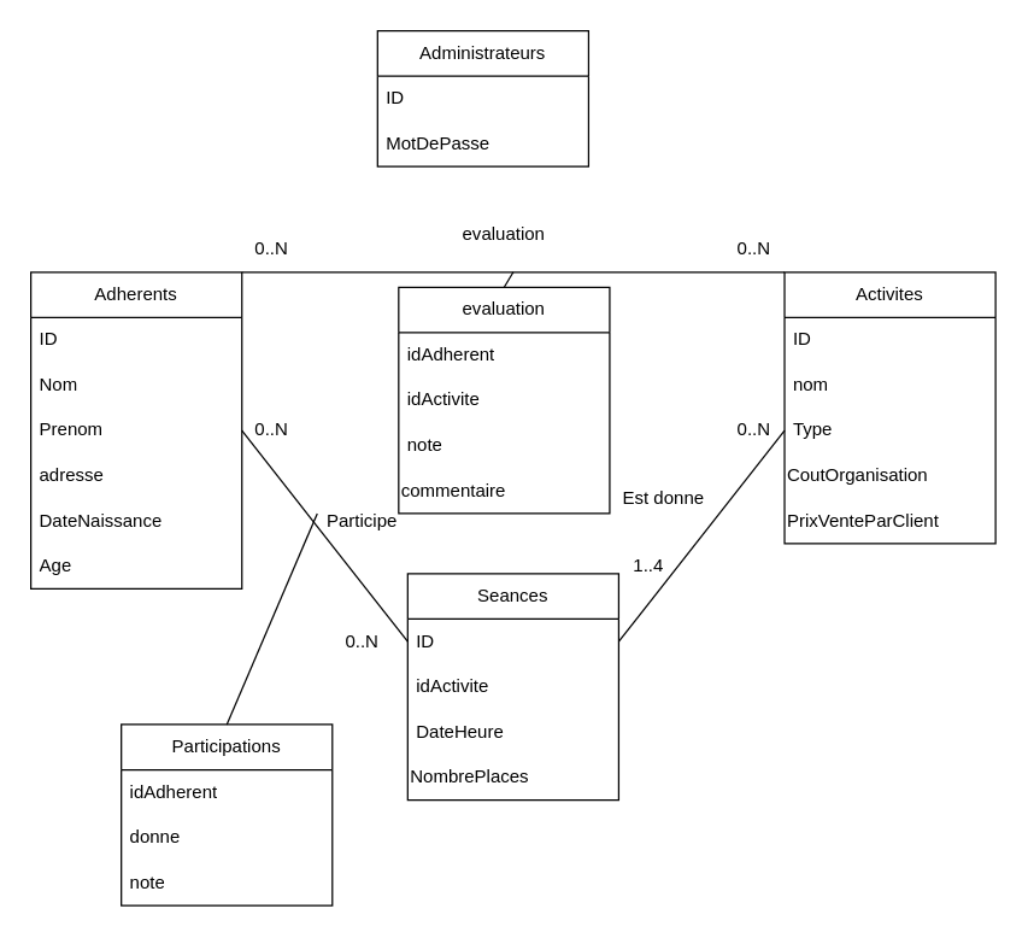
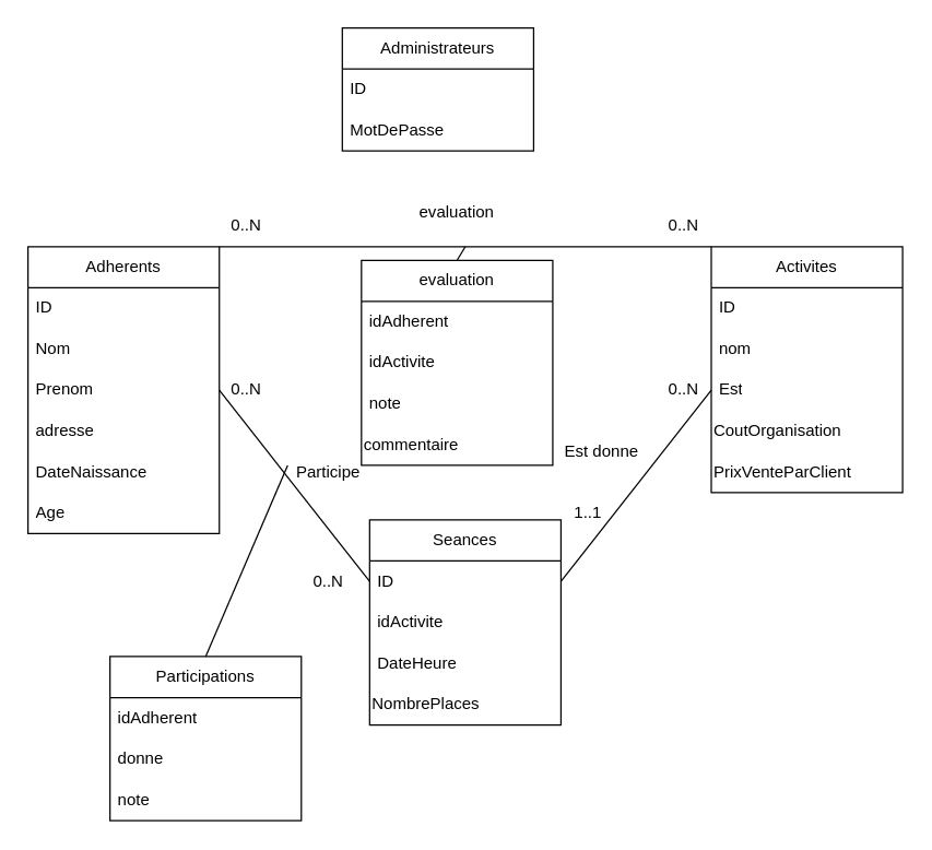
  <mxCell id="0" />
  <mxCell id="1" parent="0" />
  <mxCell id="2" value="Adherents" style="swimlane;fontStyle=0;childLayout=stackLayout;horizontal=1;startSize=30;horizontalStack=0;resizeParent=1;resizeParentMax=0;resizeLast=0;collapsible=1;marginBottom=0;whiteSpace=wrap;html=1;" vertex="1" parent="1"><mxGeometry x="20" y="180" width="140" height="210" as="geometry" /></mxCell>
  <mxCell id="3" value="ID" style="text;strokeColor=none;fillColor=none;align=left;verticalAlign=middle;spacingLeft=4;spacingRight=4;overflow=hidden;points=[[0,0.5],[1,0.5]];portConstraint=eastwest;rotatable=0;whiteSpace=wrap;html=1;" vertex="1" parent="2"><mxGeometry y="30" width="140" height="30" as="geometry" /></mxCell>
  <mxCell id="4" value="Nom" style="text;strokeColor=none;fillColor=none;align=left;verticalAlign=middle;spacingLeft=4;spacingRight=4;overflow=hidden;points=[[0,0.5],[1,0.5]];portConstraint=eastwest;rotatable=0;whiteSpace=wrap;html=1;" vertex="1" parent="2"><mxGeometry y="60" width="140" height="30" as="geometry" /></mxCell>
  <mxCell id="5" value="Prenom" style="text;strokeColor=none;fillColor=none;align=left;verticalAlign=middle;spacingLeft=4;spacingRight=4;overflow=hidden;points=[[0,0.5],[1,0.5]];portConstraint=eastwest;rotatable=0;whiteSpace=wrap;html=1;" vertex="1" parent="2"><mxGeometry y="90" width="140" height="30" as="geometry" /></mxCell>
  <mxCell id="6" value="adresse" style="text;strokeColor=none;fillColor=none;align=left;verticalAlign=middle;spacingLeft=4;spacingRight=4;overflow=hidden;points=[[0,0.5],[1,0.5]];portConstraint=eastwest;rotatable=0;whiteSpace=wrap;html=1;" vertex="1" parent="2"><mxGeometry y="120" width="140" height="30" as="geometry" /></mxCell>
  <mxCell id="7" value="DateNaissance" style="text;strokeColor=none;fillColor=none;align=left;verticalAlign=middle;spacingLeft=4;spacingRight=4;overflow=hidden;points=[[0,0.5],[1,0.5]];portConstraint=eastwest;rotatable=0;whiteSpace=wrap;html=1;" vertex="1" parent="2"><mxGeometry y="150" width="140" height="30" as="geometry" /></mxCell>
  <mxCell id="8" value="Age" style="text;strokeColor=none;fillColor=none;align=left;verticalAlign=middle;spacingLeft=4;spacingRight=4;overflow=hidden;points=[[0,0.5],[1,0.5]];portConstraint=eastwest;rotatable=0;whiteSpace=wrap;html=1;" vertex="1" parent="2"><mxGeometry y="180" width="140" height="30" as="geometry" /></mxCell>
  <mxCell id="9" value="Activites" style="swimlane;fontStyle=0;childLayout=stackLayout;horizontal=1;startSize=30;horizontalStack=0;resizeParent=1;resizeParentMax=0;resizeLast=0;collapsible=1;marginBottom=0;whiteSpace=wrap;html=1;" vertex="1" parent="1"><mxGeometry x="520" y="180" width="140" height="180" as="geometry" /></mxCell>
  <mxCell id="10" value="ID" style="text;strokeColor=none;fillColor=none;align=left;verticalAlign=middle;spacingLeft=4;spacingRight=4;overflow=hidden;points=[[0,0.5],[1,0.5]];portConstraint=eastwest;rotatable=0;whiteSpace=wrap;html=1;" vertex="1" parent="9"><mxGeometry y="30" width="140" height="30" as="geometry" /></mxCell>
  <mxCell id="11" value="nom" style="text;strokeColor=none;fillColor=none;align=left;verticalAlign=middle;spacingLeft=4;spacingRight=4;overflow=hidden;points=[[0,0.5],[1,0.5]];portConstraint=eastwest;rotatable=0;whiteSpace=wrap;html=1;" vertex="1" parent="9"><mxGeometry y="60" width="140" height="30" as="geometry" /></mxCell>
- <mxCell id="12" value="Type" style="text;strokeColor=none;fillColor=none;align=left;verticalAlign=middle;spacingLeft=4;spacingRight=4;overflow=hidden;points=[[0,0.5],[1,0.5]];portConstraint=eastwest;rotatable=0;whiteSpace=wrap;html=1;" vertex="1" parent="9"><mxGeometry y="90" width="140" height="30" as="geometry" /></mxCell>
+ <mxCell id="12" value="Est" style="text;strokeColor=none;fillColor=none;align=left;verticalAlign=middle;spacingLeft=4;spacingRight=4;overflow=hidden;points=[[0,0.5],[1,0.5]];portConstraint=eastwest;rotatable=0;whiteSpace=wrap;html=1;" vertex="1" parent="9"><mxGeometry y="90" width="140" height="30" as="geometry" /></mxCell>
  <mxCell id="13" value="CoutOrganisation" style="text;html=1;align=left;verticalAlign=middle;whiteSpace=wrap;rounded=0;" vertex="1" parent="9"><mxGeometry y="120" width="140" height="30" as="geometry" /></mxCell>
  <mxCell id="14" value="PrixVenteParClient" style="text;html=1;align=left;verticalAlign=middle;whiteSpace=wrap;rounded=0;" vertex="1" parent="9"><mxGeometry y="150" width="140" height="30" as="geometry" /></mxCell>
  <mxCell id="15" value="Seances" style="swimlane;fontStyle=0;childLayout=stackLayout;horizontal=1;startSize=30;horizontalStack=0;resizeParent=1;resizeParentMax=0;resizeLast=0;collapsible=1;marginBottom=0;whiteSpace=wrap;html=1;" vertex="1" parent="1"><mxGeometry x="270" y="380" width="140" height="150" as="geometry" /></mxCell>
  <mxCell id="16" value="ID" style="text;strokeColor=none;fillColor=none;align=left;verticalAlign=middle;spacingLeft=4;spacingRight=4;overflow=hidden;points=[[0,0.5],[1,0.5]];portConstraint=eastwest;rotatable=0;whiteSpace=wrap;html=1;" vertex="1" parent="15"><mxGeometry y="30" width="140" height="30" as="geometry" /></mxCell>
  <mxCell id="17" value="idActivite" style="text;strokeColor=none;fillColor=none;align=left;verticalAlign=middle;spacingLeft=4;spacingRight=4;overflow=hidden;points=[[0,0.5],[1,0.5]];portConstraint=eastwest;rotatable=0;whiteSpace=wrap;html=1;" vertex="1" parent="15"><mxGeometry y="60" width="140" height="30" as="geometry" /></mxCell>
  <mxCell id="18" value="DateHeure" style="text;strokeColor=none;fillColor=none;align=left;verticalAlign=middle;spacingLeft=4;spacingRight=4;overflow=hidden;points=[[0,0.5],[1,0.5]];portConstraint=eastwest;rotatable=0;whiteSpace=wrap;html=1;" vertex="1" parent="15"><mxGeometry y="90" width="140" height="30" as="geometry" /></mxCell>
  <mxCell id="19" value="NombrePlaces" style="text;html=1;align=left;verticalAlign=middle;whiteSpace=wrap;rounded=0;" vertex="1" parent="15"><mxGeometry y="120" width="140" height="30" as="geometry" /></mxCell>
  <mxCell id="20" value="Participations" style="swimlane;fontStyle=0;childLayout=stackLayout;horizontal=1;startSize=30;horizontalStack=0;resizeParent=1;resizeParentMax=0;resizeLast=0;collapsible=1;marginBottom=0;whiteSpace=wrap;html=1;" vertex="1" parent="1"><mxGeometry x="80" y="480" width="140" height="120" as="geometry" /></mxCell>
  <mxCell id="21" value="idAdherent" style="text;strokeColor=none;fillColor=none;align=left;verticalAlign=middle;spacingLeft=4;spacingRight=4;overflow=hidden;points=[[0,0.5],[1,0.5]];portConstraint=eastwest;rotatable=0;whiteSpace=wrap;html=1;" vertex="1" parent="20"><mxGeometry y="30" width="140" height="30" as="geometry" /></mxCell>
  <mxCell id="22" value="donne" style="text;strokeColor=none;fillColor=none;align=left;verticalAlign=middle;spacingLeft=4;spacingRight=4;overflow=hidden;points=[[0,0.5],[1,0.5]];portConstraint=eastwest;rotatable=0;whiteSpace=wrap;html=1;" vertex="1" parent="20"><mxGeometry y="60" width="140" height="30" as="geometry" /></mxCell>
  <mxCell id="23" value="note" style="text;strokeColor=none;fillColor=none;align=left;verticalAlign=middle;spacingLeft=4;spacingRight=4;overflow=hidden;points=[[0,0.5],[1,0.5]];portConstraint=eastwest;rotatable=0;whiteSpace=wrap;html=1;" vertex="1" parent="20"><mxGeometry y="90" width="140" height="30" as="geometry" /></mxCell>
  <mxCell id="24" value="Administrateurs" style="swimlane;fontStyle=0;childLayout=stackLayout;horizontal=1;startSize=30;horizontalStack=0;resizeParent=1;resizeParentMax=0;resizeLast=0;collapsible=1;marginBottom=0;whiteSpace=wrap;html=1;" vertex="1" parent="1"><mxGeometry x="250" width="140" height="90" as="geometry" y="20" /></mxCell>
  <mxCell id="25" value="ID" style="text;strokeColor=none;fillColor=none;align=left;verticalAlign=middle;spacingLeft=4;spacingRight=4;overflow=hidden;points=[[0,0.5],[1,0.5]];portConstraint=eastwest;rotatable=0;whiteSpace=wrap;html=1;" vertex="1" parent="24"><mxGeometry y="30" width="140" height="30" as="geometry" /></mxCell>
  <mxCell id="26" value="MotDePasse" style="text;strokeColor=none;fillColor=none;align=left;verticalAlign=middle;spacingLeft=4;spacingRight=4;overflow=hidden;points=[[0,0.5],[1,0.5]];portConstraint=eastwest;rotatable=0;whiteSpace=wrap;html=1;" vertex="1" parent="24"><mxGeometry y="60" width="140" height="30" as="geometry" /></mxCell>
  <mxCell id="27" value="" style="endArrow=none;html=1;rounded=0;entryX=1;entryY=0.5;entryDx=0;entryDy=0;exitX=0;exitY=0.5;exitDx=0;exitDy=0;" edge="1" parent="1" source="16" target="5"><mxGeometry width="50" height="50" relative="1" as="geometry"><mxPoint x="310" y="350" as="sourcePoint" /><mxPoint x="360" y="300" as="targetPoint" /></mxGeometry></mxCell>
  <mxCell id="28" value="Participe" style="text;html=1;align=center;verticalAlign=middle;whiteSpace=wrap;rounded=0;" vertex="1" parent="1"><mxGeometry x="210" y="330" width="60" height="30" as="geometry" /></mxCell>
  <mxCell id="29" value="0..N" style="text;html=1;align=center;verticalAlign=middle;whiteSpace=wrap;rounded=0;" vertex="1" parent="1"><mxGeometry x="150" y="270" width="60" height="30" as="geometry" /></mxCell>
  <mxCell id="30" value="0..N" style="text;html=1;align=center;verticalAlign=middle;whiteSpace=wrap;rounded=0;" vertex="1" parent="1"><mxGeometry x="210" y="410" width="60" height="30" as="geometry" /></mxCell>
  <mxCell id="31" value="" style="endArrow=none;html=1;rounded=0;exitX=1;exitY=0.5;exitDx=0;exitDy=0;entryX=0;entryY=0.5;entryDx=0;entryDy=0;" edge="1" parent="1" source="16" target="12"><mxGeometry width="50" height="50" relative="1" as="geometry"><mxPoint x="420" y="340" as="sourcePoint" /><mxPoint x="470" y="290" as="targetPoint" /></mxGeometry></mxCell>
  <mxCell id="32" value="Est donne" style="text;html=1;align=center;verticalAlign=middle;whiteSpace=wrap;rounded=0;" vertex="1" parent="1"><mxGeometry x="410" y="315" width="60" height="30" as="geometry" /></mxCell>
- <mxCell id="33" value="1..4" style="text;html=1;align=center;verticalAlign=middle;whiteSpace=wrap;rounded=0;" vertex="1" parent="1"><mxGeometry x="400" y="360" width="60" height="30" as="geometry" /></mxCell>
+ <mxCell id="33" value="1..1" style="text;html=1;align=center;verticalAlign=middle;whiteSpace=wrap;rounded=0;" vertex="1" parent="1"><mxGeometry x="400" y="360" width="60" height="30" as="geometry" /></mxCell>
  <mxCell id="34" value="0..N" style="text;html=1;align=center;verticalAlign=middle;whiteSpace=wrap;rounded=0;" vertex="1" parent="1"><mxGeometry x="470" y="270" width="60" height="30" as="geometry" /></mxCell>
  <mxCell id="35" value="" style="endArrow=none;html=1;rounded=0;exitX=0.5;exitY=0;exitDx=0;exitDy=0;" edge="1" parent="1" source="20"><mxGeometry width="50" height="50" relative="1" as="geometry"><mxPoint x="160" y="420" as="sourcePoint" /><mxPoint x="210" y="340" as="targetPoint" /></mxGeometry></mxCell>
  <mxCell id="36" value="" style="endArrow=none;html=1;rounded=0;entryX=0;entryY=0;entryDx=0;entryDy=0;" edge="1" parent="1" target="9"><mxGeometry width="50" height="50" relative="1" as="geometry"><mxPoint x="160" y="180" as="sourcePoint" /><mxPoint x="210" y="130" as="targetPoint" /></mxGeometry></mxCell>
  <mxCell id="37" value="evaluation" style="swimlane;fontStyle=0;childLayout=stackLayout;horizontal=1;startSize=30;horizontalStack=0;resizeParent=1;resizeParentMax=0;resizeLast=0;collapsible=1;marginBottom=0;whiteSpace=wrap;html=1;" vertex="1" parent="1"><mxGeometry x="264" y="190" width="140" height="150" as="geometry" /></mxCell>
  <mxCell id="38" value="idAdherent" style="text;strokeColor=none;fillColor=none;align=left;verticalAlign=middle;spacingLeft=4;spacingRight=4;overflow=hidden;points=[[0,0.5],[1,0.5]];portConstraint=eastwest;rotatable=0;whiteSpace=wrap;html=1;" vertex="1" parent="37"><mxGeometry y="30" width="140" height="30" as="geometry" /></mxCell>
  <mxCell id="39" value="idActivite" style="text;strokeColor=none;fillColor=none;align=left;verticalAlign=middle;spacingLeft=4;spacingRight=4;overflow=hidden;points=[[0,0.5],[1,0.5]];portConstraint=eastwest;rotatable=0;whiteSpace=wrap;html=1;" vertex="1" parent="37"><mxGeometry y="60" width="140" height="30" as="geometry" /></mxCell>
  <mxCell id="40" value="note" style="text;strokeColor=none;fillColor=none;align=left;verticalAlign=middle;spacingLeft=4;spacingRight=4;overflow=hidden;points=[[0,0.5],[1,0.5]];portConstraint=eastwest;rotatable=0;whiteSpace=wrap;html=1;" vertex="1" parent="37"><mxGeometry y="90" width="140" height="30" as="geometry" /></mxCell>
  <mxCell id="41" value="commentaire" style="text;html=1;align=left;verticalAlign=middle;whiteSpace=wrap;rounded=0;" vertex="1" parent="37"><mxGeometry y="120" width="140" height="30" as="geometry" /></mxCell>
  <mxCell id="42" value="" style="endArrow=none;html=1;rounded=0;entryX=0.5;entryY=0;entryDx=0;entryDy=0;" edge="1" parent="1" target="37"><mxGeometry width="50" height="50" relative="1" as="geometry"><mxPoint x="340" y="180" as="sourcePoint" /><mxPoint x="450" y="120" as="targetPoint" /></mxGeometry></mxCell>
  <mxCell id="43" value="0..N" style="text;html=1;align=center;verticalAlign=middle;whiteSpace=wrap;rounded=0;" vertex="1" parent="1"><mxGeometry x="150" y="150" width="60" height="30" as="geometry" /></mxCell>
  <mxCell id="44" value="0..N" style="text;html=1;align=center;verticalAlign=middle;whiteSpace=wrap;rounded=0;" vertex="1" parent="1"><mxGeometry x="470" y="150" width="60" height="30" as="geometry" /></mxCell>
  <mxCell id="45" value="evaluation" style="text;html=1;align=center;verticalAlign=middle;whiteSpace=wrap;rounded=0;" vertex="1" parent="1"><mxGeometry x="304" y="140" width="60" height="30" as="geometry" /></mxCell>
